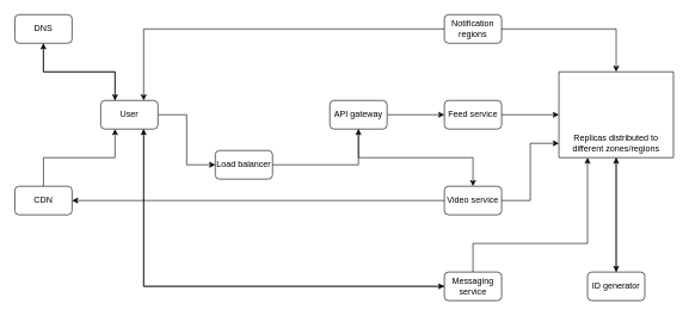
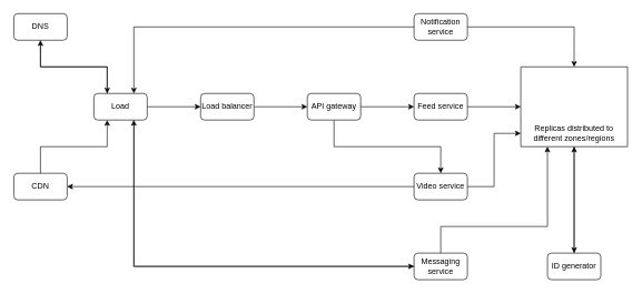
  <mxCell id="0" />
  <mxCell id="1" parent="0" />
  <mxCell id="2" style="edgeStyle=orthogonalEdgeStyle;rounded=0;orthogonalLoop=1;jettySize=auto;html=1;exitX=1;exitY=0.5;exitDx=0;exitDy=0;entryX=0;entryY=0.5;entryDx=0;entryDy=0;" edge="1" parent="1" source="5" target="9"><mxGeometry relative="1" as="geometry" /></mxCell>
  <mxCell id="3" style="edgeStyle=orthogonalEdgeStyle;rounded=0;orthogonalLoop=1;jettySize=auto;html=1;exitX=0.25;exitY=0;exitDx=0;exitDy=0;entryX=0.5;entryY=1;entryDx=0;entryDy=0;" edge="1" parent="1" source="5" target="7"><mxGeometry relative="1" as="geometry" /></mxCell>
  <mxCell id="4" style="edgeStyle=orthogonalEdgeStyle;rounded=0;orthogonalLoop=1;jettySize=auto;html=1;exitX=0.75;exitY=1;exitDx=0;exitDy=0;entryX=0;entryY=0.5;entryDx=0;entryDy=0;" edge="1" parent="1" source="5" target="30"><mxGeometry relative="1" as="geometry" /></mxCell>
- <mxCell id="5" value="User" style="rounded=1;whiteSpace=wrap;html=1;" vertex="1" parent="1"><mxGeometry x="140" y="140" width="80" height="40" as="geometry" /></mxCell>
+ <mxCell id="5" value="Load" style="rounded=1;whiteSpace=wrap;html=1;" vertex="1" parent="1"><mxGeometry x="140" y="140" width="80" height="40" as="geometry" /></mxCell>
  <mxCell id="6" style="edgeStyle=orthogonalEdgeStyle;rounded=0;orthogonalLoop=1;jettySize=auto;html=1;exitX=0.5;exitY=1;exitDx=0;exitDy=0;entryX=0.25;entryY=0;entryDx=0;entryDy=0;" edge="1" parent="1" source="7" target="5"><mxGeometry relative="1" as="geometry" /></mxCell>
  <mxCell id="7" value="DNS" style="rounded=1;whiteSpace=wrap;html=1;" vertex="1" parent="1"><mxGeometry x="20" y="20" width="80" height="40" as="geometry" /></mxCell>
  <mxCell id="8" style="edgeStyle=orthogonalEdgeStyle;rounded=0;orthogonalLoop=1;jettySize=auto;html=1;exitX=1;exitY=0.5;exitDx=0;exitDy=0;" edge="1" parent="1" source="9" target="12"><mxGeometry relative="1" as="geometry" /></mxCell>
- <mxCell id="9" value="Load balancer" style="rounded=1;whiteSpace=wrap;html=1;" vertex="1" parent="1"><mxGeometry x="300" y="210" width="80" height="40" as="geometry" /></mxCell>
+ <mxCell id="9" value="Load balancer" style="rounded=1;whiteSpace=wrap;html=1;" vertex="1" parent="1"><mxGeometry x="300" y="140" width="80" height="40" as="geometry" /></mxCell>
  <mxCell id="10" style="edgeStyle=orthogonalEdgeStyle;rounded=0;orthogonalLoop=1;jettySize=auto;html=1;exitX=1;exitY=0.5;exitDx=0;exitDy=0;entryX=0;entryY=0.5;entryDx=0;entryDy=0;" edge="1" parent="1" source="12" target="17"><mxGeometry relative="1" as="geometry" /></mxCell>
  <mxCell id="11" style="edgeStyle=orthogonalEdgeStyle;rounded=0;orthogonalLoop=1;jettySize=auto;html=1;exitX=0.5;exitY=1;exitDx=0;exitDy=0;entryX=0.5;entryY=0;entryDx=0;entryDy=0;" edge="1" parent="1" source="12" target="20"><mxGeometry relative="1" as="geometry" /></mxCell>
  <mxCell id="12" value="API gateway" style="rounded=1;whiteSpace=wrap;html=1;" vertex="1" parent="1"><mxGeometry x="460" y="140" width="80" height="40" as="geometry" /></mxCell>
  <mxCell id="13" style="edgeStyle=orthogonalEdgeStyle;rounded=0;orthogonalLoop=1;jettySize=auto;html=1;exitX=1;exitY=0.5;exitDx=0;exitDy=0;entryX=0.5;entryY=0;entryDx=0;entryDy=0;" edge="1" parent="1" source="15" target="23"><mxGeometry relative="1" as="geometry" /></mxCell>
  <mxCell id="14" style="edgeStyle=orthogonalEdgeStyle;rounded=0;orthogonalLoop=1;jettySize=auto;html=1;exitX=0;exitY=0.5;exitDx=0;exitDy=0;entryX=0.75;entryY=0;entryDx=0;entryDy=0;" edge="1" parent="1" source="15" target="5"><mxGeometry relative="1" as="geometry" /></mxCell>
- <mxCell id="15" value="Notification regions" style="rounded=1;whiteSpace=wrap;html=1;" vertex="1" parent="1"><mxGeometry x="620" y="20" width="80" height="40" as="geometry" /></mxCell>
+ <mxCell id="15" value="Notification service" style="rounded=1;whiteSpace=wrap;html=1;" vertex="1" parent="1"><mxGeometry x="620" y="20" width="80" height="40" as="geometry" /></mxCell>
  <mxCell id="16" style="edgeStyle=orthogonalEdgeStyle;rounded=0;orthogonalLoop=1;jettySize=auto;html=1;exitX=1;exitY=0.5;exitDx=0;exitDy=0;entryX=0;entryY=0.5;entryDx=0;entryDy=0;" edge="1" parent="1" source="17" target="23"><mxGeometry relative="1" as="geometry" /></mxCell>
  <mxCell id="17" value="Feed service" style="rounded=1;whiteSpace=wrap;html=1;" vertex="1" parent="1"><mxGeometry x="620" y="140" width="80" height="40" as="geometry" /></mxCell>
  <mxCell id="18" style="edgeStyle=orthogonalEdgeStyle;rounded=0;orthogonalLoop=1;jettySize=auto;html=1;exitX=0;exitY=0.5;exitDx=0;exitDy=0;entryX=1;entryY=0.5;entryDx=0;entryDy=0;" edge="1" parent="1" source="20" target="22"><mxGeometry relative="1" as="geometry" /></mxCell>
  <mxCell id="19" style="edgeStyle=orthogonalEdgeStyle;rounded=0;orthogonalLoop=1;jettySize=auto;html=1;exitX=1;exitY=0.5;exitDx=0;exitDy=0;entryX=0;entryY=0.5;entryDx=0;entryDy=0;" edge="1" parent="1" source="20" target="24"><mxGeometry relative="1" as="geometry" /></mxCell>
  <mxCell id="20" value="Video service" style="rounded=1;whiteSpace=wrap;html=1;" vertex="1" parent="1"><mxGeometry x="620" y="260" width="80" height="40" as="geometry" /></mxCell>
  <mxCell id="21" style="edgeStyle=orthogonalEdgeStyle;rounded=0;orthogonalLoop=1;jettySize=auto;html=1;exitX=0.5;exitY=0;exitDx=0;exitDy=0;entryX=0.25;entryY=1;entryDx=0;entryDy=0;" edge="1" parent="1" source="22" target="5"><mxGeometry relative="1" as="geometry" /></mxCell>
  <mxCell id="22" value="CDN" style="rounded=1;whiteSpace=wrap;html=1;" vertex="1" parent="1"><mxGeometry x="20" y="260" width="80" height="40" as="geometry" /></mxCell>
  <mxCell id="23" value="" style="swimlane;startSize=0;" vertex="1" parent="1"><mxGeometry x="780" y="100" width="160" height="120" as="geometry" /></mxCell>
  <mxCell id="24" value="Replicas distributed to different zones/regions" style="text;html=1;align=center;verticalAlign=middle;whiteSpace=wrap;rounded=0;" vertex="1" parent="23"><mxGeometry y="80" width="160" height="40" as="geometry" /></mxCell>
  <mxCell id="25" style="edgeStyle=orthogonalEdgeStyle;rounded=0;orthogonalLoop=1;jettySize=auto;html=1;exitX=0.5;exitY=0;exitDx=0;exitDy=0;entryX=0.5;entryY=1;entryDx=0;entryDy=0;" edge="1" parent="1" source="26" target="24"><mxGeometry relative="1" as="geometry" /></mxCell>
  <mxCell id="26" value="ID generator" style="rounded=1;whiteSpace=wrap;html=1;" vertex="1" parent="1"><mxGeometry x="820" y="380" width="80" height="40" as="geometry" /></mxCell>
  <mxCell id="27" style="edgeStyle=orthogonalEdgeStyle;rounded=0;orthogonalLoop=1;jettySize=auto;html=1;exitX=0.5;exitY=1;exitDx=0;exitDy=0;entryX=0.5;entryY=0;entryDx=0;entryDy=0;" edge="1" parent="1" source="24" target="26"><mxGeometry relative="1" as="geometry" /></mxCell>
  <mxCell id="28" style="edgeStyle=orthogonalEdgeStyle;rounded=0;orthogonalLoop=1;jettySize=auto;html=1;exitX=0.5;exitY=0;exitDx=0;exitDy=0;entryX=0.25;entryY=1;entryDx=0;entryDy=0;" edge="1" parent="1" source="30" target="24"><mxGeometry relative="1" as="geometry"><Array as="points"><mxPoint x="660" y="340" /><mxPoint x="820" y="340" /></Array></mxGeometry></mxCell>
  <mxCell id="29" style="edgeStyle=orthogonalEdgeStyle;rounded=0;orthogonalLoop=1;jettySize=auto;html=1;exitX=0;exitY=0.5;exitDx=0;exitDy=0;entryX=0.75;entryY=1;entryDx=0;entryDy=0;" edge="1" parent="1" source="30" target="5"><mxGeometry relative="1" as="geometry" /></mxCell>
  <mxCell id="30" value="Messaging service" style="rounded=1;whiteSpace=wrap;html=1;" vertex="1" parent="1"><mxGeometry x="620" y="380" width="80" height="40" as="geometry" /></mxCell>
